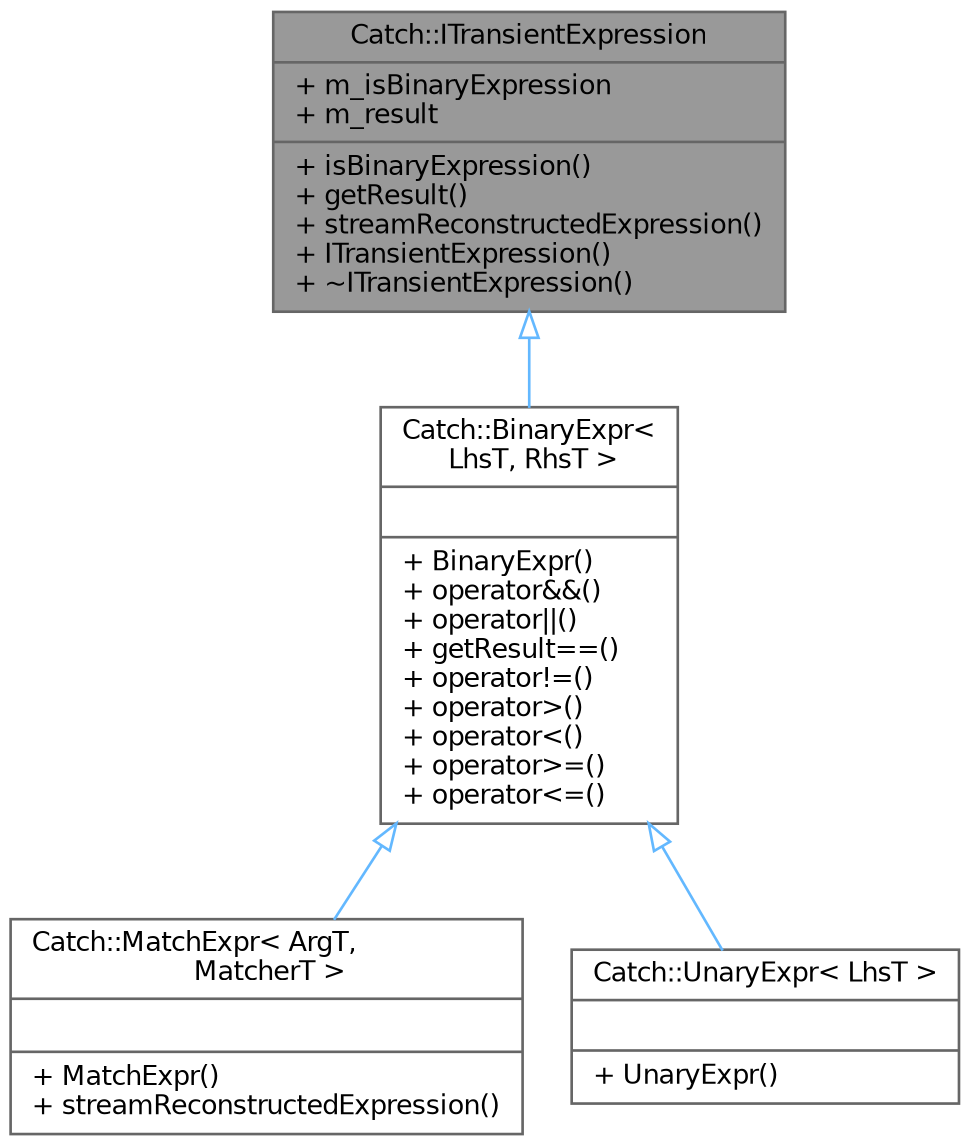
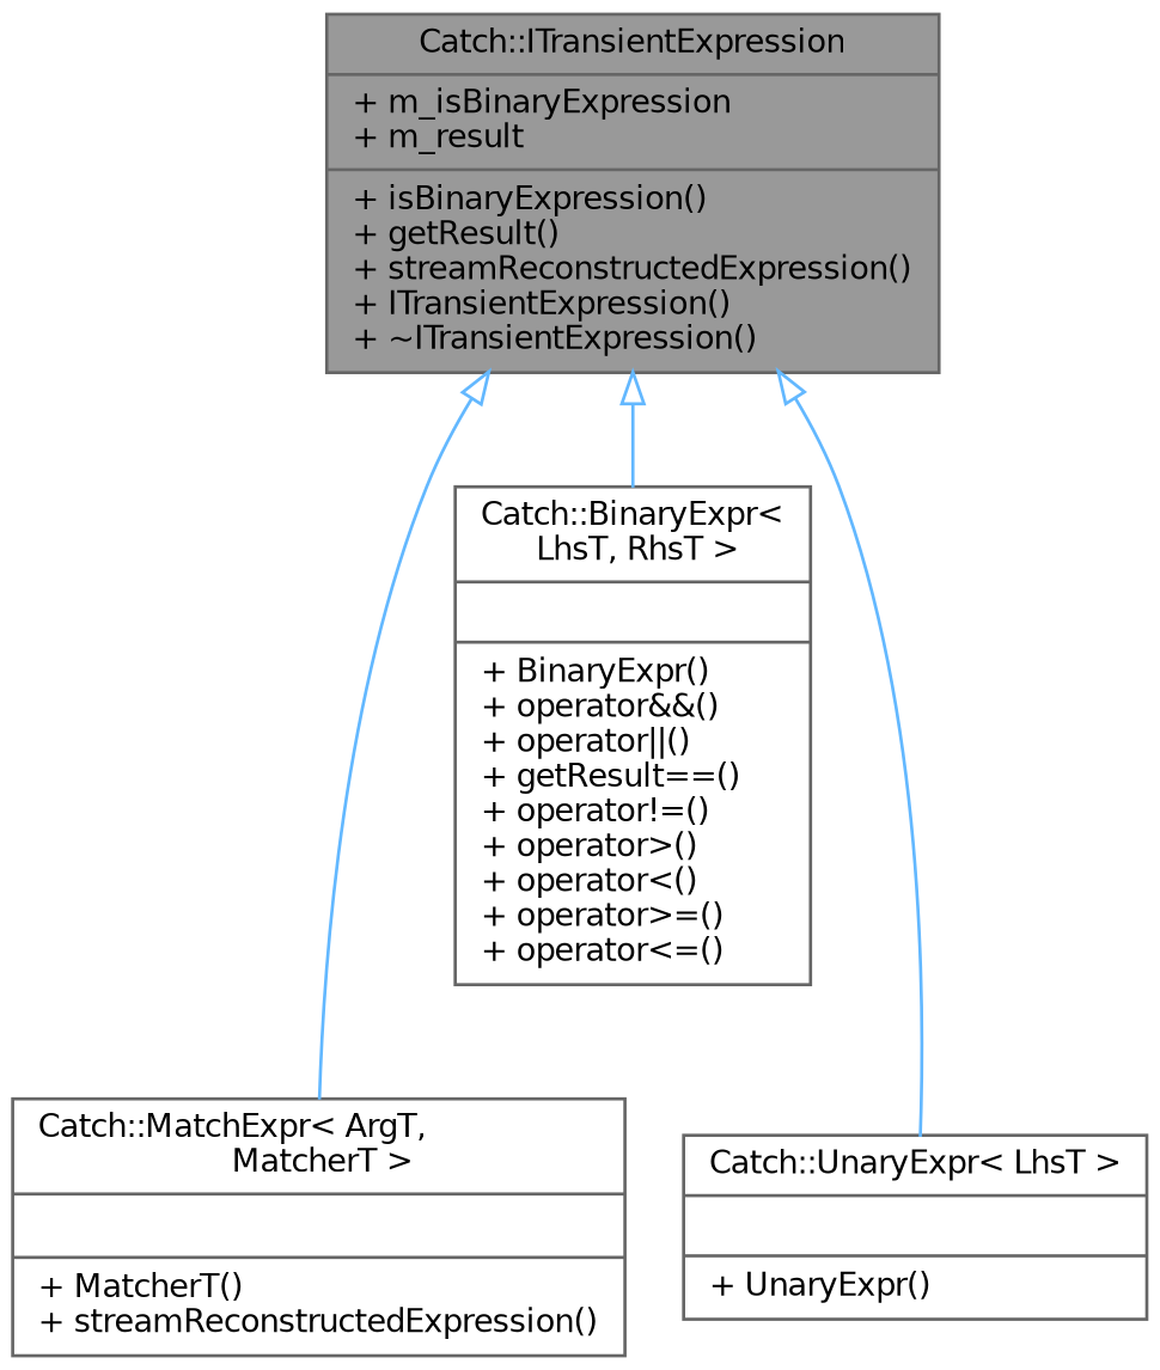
  digraph {
    node [color=gray40 fillcolor=white fontname=Helvetica fontsize=10 shape=record style=filled]
    edge [arrowtail=onormal color=steelblue1 dir=back fontname=Helvetica fontsize=10 labelfontname=Helvetica labelfontsize=10 style=solid]
    n1 [fillcolor=grey60 fontcolor=black height=0.2 label="{Catch::ITransientExpression\n|+ m_isBinaryExpression\l+ m_result\l|+ isBinaryExpression()\l+ getResult()\l+ streamReconstructedExpression()\l+ ITransientExpression()\l+ ~ITransientExpression()\l}" width=0.4]
    n2 [height=0.2 label="{Catch::BinaryExpr\<\l LhsT, RhsT \>\n||+ BinaryExpr()\l+ operator&&()\l+ operator\|\|()\l+ getResult==()\l+ operator!=()\l+ operator\>()\l+ operator\<()\l+ operator\>=()\l+ operator\<=()\l}" width=0.4]
-   n3 [height=0.2 label="{Catch::MatchExpr\< ArgT,\l MatcherT \>\n||+ MatchExpr()\l+ streamReconstructedExpression()\l}" width=0.4]
+   n3 [height=0.2 label="{Catch::MatchExpr\< ArgT,\l MatcherT \>\n||+ MatcherT()\l+ streamReconstructedExpression()\l}" width=0.4]
    n4 [height=0.2 label="{Catch::UnaryExpr\< LhsT \>\n||+ UnaryExpr()\l}" width=0.4]
    n1 -> n2
-   n2 -> n3
-   n2 -> n4
+   n1 -> n3
+   n1 -> n4
  }
